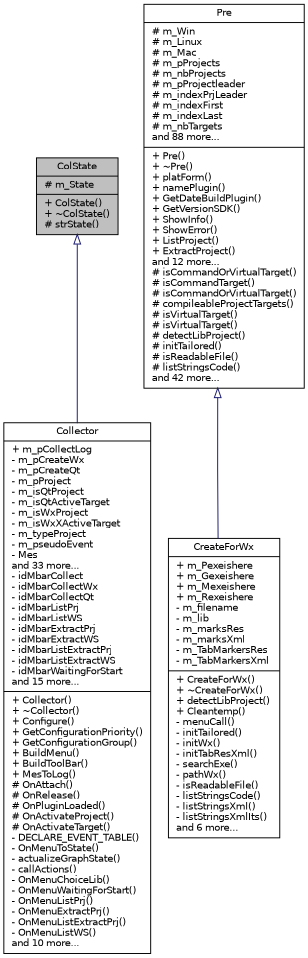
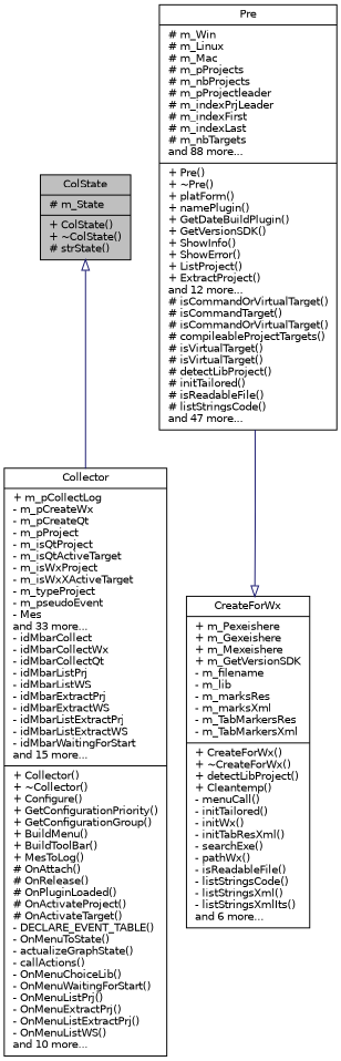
  digraph {
    node [color=black fillcolor=white fontname=Helvetica fontsize=10 shape=record style=filled]
    edge [arrowtail=onormal color=midnightblue dir=back fontname=Helvetica fontsize=10 labelfontname=Helvetica labelfontsize=10 style=solid]
    n1 [fillcolor=grey75 fontcolor=black height=0.2 label="{ColState\n|# m_State\l|+ ColState()\l+ ~ColState()\l# strState()\l}" width=0.4]
    n2 [height=0.2 label="{Collector\n|+ m_pCollectLog\l- m_pCreateWx\l- m_pCreateQt\l- m_pProject\l- m_isQtProject\l- m_isQtActiveTarget\l- m_isWxProject\l- m_isWxXActiveTarget\l- m_typeProject\l- m_pseudoEvent\l- Mes\land 33 more...\l- idMbarCollect\l- idMbarCollectWx\l- idMbarCollectQt\l- idMbarListPrj\l- idMbarListWS\l- idMbarExtractPrj\l- idMbarExtractWS\l- idMbarListExtractPrj\l- idMbarListExtractWS\l- idMbarWaitingForStart\land 15 more...\l|+ Collector()\l+ ~Collector()\l+ Configure()\l+ GetConfigurationPriority()\l+ GetConfigurationGroup()\l+ BuildMenu()\l+ BuildToolBar()\l+ MesToLog()\l# OnAttach()\l# OnRelease()\l# OnPluginLoaded()\l# OnActivateProject()\l# OnActivateTarget()\l- DECLARE_EVENT_TABLE()\l- OnMenuToState()\l- actualizeGraphState()\l- callActions()\l- OnMenuChoiceLib()\l- OnMenuWaitingForStart()\l- OnMenuListPrj()\l- OnMenuExtractPrj()\l- OnMenuListExtractPrj()\l- OnMenuListWS()\land 10 more...\l}" width=0.4]
-   n3 [height=0.2 label="{Pre\n|# m_Win\l# m_Linux\l# m_Mac\l# m_pProjects\l# m_nbProjects\l# m_pProjectleader\l# m_indexPrjLeader\l# m_indexFirst\l# m_indexLast\l# m_nbTargets\land 88 more...\l|+ Pre()\l+ ~Pre()\l+ platForm()\l+ namePlugin()\l+ GetDateBuildPlugin()\l+ GetVersionSDK()\l+ ShowInfo()\l+ ShowError()\l+ ListProject()\l+ ExtractProject()\land 12 more...\l# isCommandOrVirtualTarget()\l# isCommandTarget()\l# isCommandOrVirtualTarget()\l# compileableProjectTargets()\l# isVirtualTarget()\l# isVirtualTarget()\l# detectLibProject()\l# initTailored()\l# isReadableFile()\l# listStringsCode()\land 42 more...\l}" width=0.4]
-   n4 [height=0.2 label="{CreateForWx\n|+ m_Pexeishere\l+ m_Gexeishere\l+ m_Mexeishere\l+ m_Rexeishere\l- m_filename\l- m_lib\l- m_marksRes\l- m_marksXml\l- m_TabMarkersRes\l- m_TabMarkersXml\l|+ CreateForWx()\l+ ~CreateForWx()\l+ detectLibProject()\l+ Cleantemp()\l- menuCall()\l- initTailored()\l- initWx()\l- initTabResXml()\l- searchExe()\l- pathWx()\l- isReadableFile()\l- listStringsCode()\l- listStringsXml()\l- listStringsXmlIts()\land 6 more...\l}" width=0.4]
+   n3 [height=0.2 label="{Pre\n|# m_Win\l# m_Linux\l# m_Mac\l# m_pProjects\l# m_nbProjects\l# m_pProjectleader\l# m_indexPrjLeader\l# m_indexFirst\l# m_indexLast\l# m_nbTargets\land 88 more...\l|+ Pre()\l+ ~Pre()\l+ platForm()\l+ namePlugin()\l+ GetDateBuildPlugin()\l+ GetVersionSDK()\l+ ShowInfo()\l+ ShowError()\l+ ListProject()\l+ ExtractProject()\land 12 more...\l# isCommandOrVirtualTarget()\l# isCommandTarget()\l# isCommandOrVirtualTarget()\l# compileableProjectTargets()\l# isVirtualTarget()\l# isVirtualTarget()\l# detectLibProject()\l# initTailored()\l# isReadableFile()\l# listStringsCode()\land 47 more...\l}" width=0.4]
+   n4 [height=0.2 label="{CreateForWx\n|+ m_Pexeishere\l+ m_Gexeishere\l+ m_Mexeishere\l+ m_GetVersionSDK\l- m_filename\l- m_lib\l- m_marksRes\l- m_marksXml\l- m_TabMarkersRes\l- m_TabMarkersXml\l|+ CreateForWx()\l+ ~CreateForWx()\l+ detectLibProject()\l+ Cleantemp()\l- menuCall()\l- initTailored()\l- initWx()\l- initTabResXml()\l- searchExe()\l- pathWx()\l- isReadableFile()\l- listStringsCode()\l- listStringsXml()\l- listStringsXmlIts()\land 6 more...\l}" width=0.4]
    n1 -> n2
-   n3 -> n4
+   n4 -> n3
  }
